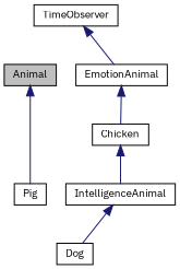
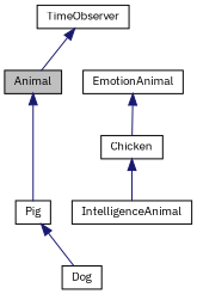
  digraph {
    fontname="IBM Plex Sans"
    node [color=black fillcolor=white fontname="IBM Plex Sans" fontsize=10 shape=record style=filled]
    edge [color=midnightblue dir=back fontname="IBM Plex Sans" fontsize=10 labelfontname=Helvetica labelfontsize=10 style=solid]
    n1 [fillcolor=grey75 fontcolor=black height=0.2 label=Animal width=0.4]
    n2 [height=0.2 label=Pig width=0.4]
    n3 [height=0.2 label=EmotionAnimal width=0.4]
    n4 [height=0.2 label=Chicken width=0.4]
    n5 [height=0.2 label=TimeObserver width=0.4]
    n6 [height=0.2 label=IntelligenceAnimal width=0.4]
    n7 [height=0.2 label=Dog width=0.4]
    n1 -> n2
    n3 -> n4
    n4 -> n6
-   n5 -> n3
-   n6 -> n7
+   n5 -> n1
+   n2 -> n7
  }
